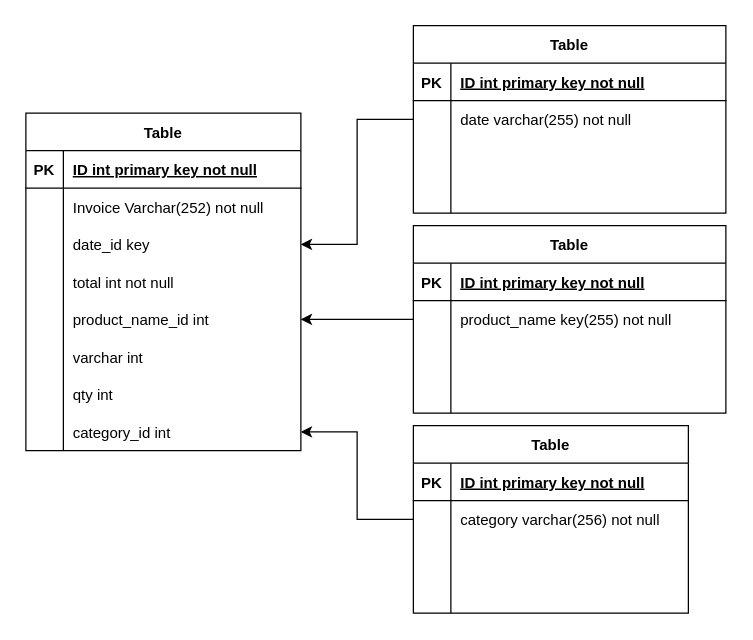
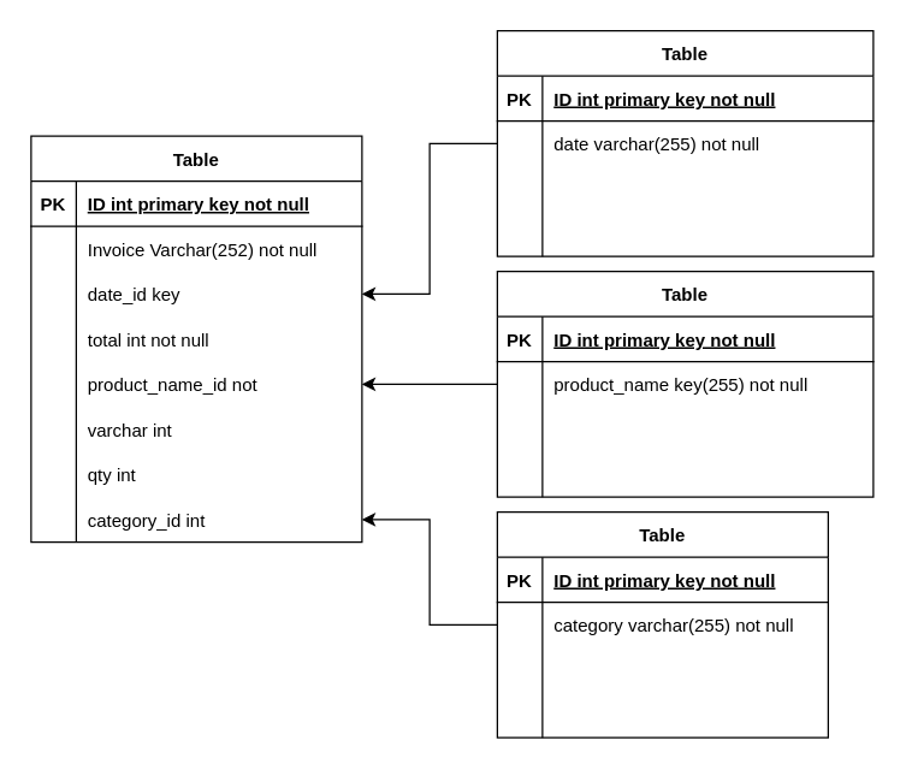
  <mxCell id="0" />
  <mxCell id="1" parent="0" />
  <mxCell id="2" value="Table" style="shape=table;startSize=30;container=1;collapsible=1;childLayout=tableLayout;fixedRows=1;rowLines=0;fontStyle=1;align=center;resizeLast=1;" vertex="1" parent="1"><mxGeometry x="20" y="90" width="220" height="270" as="geometry" /></mxCell>
  <mxCell id="3" value="" style="shape=partialRectangle;collapsible=0;dropTarget=0;pointerEvents=0;fillColor=none;top=0;left=0;bottom=1;right=0;points=[[0,0.5],[1,0.5]];portConstraint=eastwest;" vertex="1" parent="2"><mxGeometry y="30" width="220" height="30" as="geometry" /></mxCell>
  <mxCell id="4" value="PK" style="shape=partialRectangle;connectable=0;fillColor=none;top=0;left=0;bottom=0;right=0;fontStyle=1;overflow=hidden;" vertex="1" parent="3"><mxGeometry width="30" height="30" as="geometry" /></mxCell>
  <mxCell id="5" value="ID int primary key not null" style="shape=partialRectangle;connectable=0;fillColor=none;top=0;left=0;bottom=0;right=0;align=left;spacingLeft=6;fontStyle=5;overflow=hidden;" vertex="1" parent="3"><mxGeometry x="30" width="190" height="30" as="geometry" /></mxCell>
  <mxCell id="6" value="" style="shape=partialRectangle;collapsible=0;dropTarget=0;pointerEvents=0;fillColor=none;top=0;left=0;bottom=0;right=0;points=[[0,0.5],[1,0.5]];portConstraint=eastwest;" vertex="1" parent="2"><mxGeometry y="60" width="220" height="30" as="geometry" /></mxCell>
  <mxCell id="7" value="" style="shape=partialRectangle;connectable=0;fillColor=none;top=0;left=0;bottom=0;right=0;editable=1;overflow=hidden;" vertex="1" parent="6"><mxGeometry width="30" height="30" as="geometry" /></mxCell>
  <mxCell id="8" value="Invoice Varchar(252) not null" style="shape=partialRectangle;connectable=0;fillColor=none;top=0;left=0;bottom=0;right=0;align=left;spacingLeft=6;overflow=hidden;" vertex="1" parent="6"><mxGeometry x="30" width="190" height="30" as="geometry" /></mxCell>
  <mxCell id="9" value="" style="shape=partialRectangle;collapsible=0;dropTarget=0;pointerEvents=0;fillColor=none;top=0;left=0;bottom=0;right=0;points=[[0,0.5],[1,0.5]];portConstraint=eastwest;" vertex="1" parent="2"><mxGeometry y="90" width="220" height="30" as="geometry" /></mxCell>
  <mxCell id="10" value="" style="shape=partialRectangle;connectable=0;fillColor=none;top=0;left=0;bottom=0;right=0;editable=1;overflow=hidden;" vertex="1" parent="9"><mxGeometry width="30" height="30" as="geometry" /></mxCell>
  <mxCell id="11" value="date_id key" style="shape=partialRectangle;connectable=0;fillColor=none;top=0;left=0;bottom=0;right=0;align=left;spacingLeft=6;overflow=hidden;" vertex="1" parent="9"><mxGeometry x="30" width="190" height="30" as="geometry" /></mxCell>
  <mxCell id="12" value="" style="shape=partialRectangle;collapsible=0;dropTarget=0;pointerEvents=0;fillColor=none;top=0;left=0;bottom=0;right=0;points=[[0,0.5],[1,0.5]];portConstraint=eastwest;" vertex="1" parent="2"><mxGeometry y="120" width="220" height="30" as="geometry" /></mxCell>
  <mxCell id="13" value="" style="shape=partialRectangle;connectable=0;fillColor=none;top=0;left=0;bottom=0;right=0;editable=1;overflow=hidden;" vertex="1" parent="12"><mxGeometry width="30" height="30" as="geometry" /></mxCell>
  <mxCell id="14" value="total int not null" style="shape=partialRectangle;connectable=0;fillColor=none;top=0;left=0;bottom=0;right=0;align=left;spacingLeft=6;overflow=hidden;" vertex="1" parent="12"><mxGeometry x="30" width="190" height="30" as="geometry" /></mxCell>
  <mxCell id="15" value="" style="shape=partialRectangle;collapsible=0;dropTarget=0;pointerEvents=0;fillColor=none;top=0;left=0;bottom=0;right=0;points=[[0,0.5],[1,0.5]];portConstraint=eastwest;" vertex="1" parent="2"><mxGeometry y="150" width="220" height="30" as="geometry" /></mxCell>
  <mxCell id="16" value="" style="shape=partialRectangle;connectable=0;fillColor=none;top=0;left=0;bottom=0;right=0;editable=1;overflow=hidden;" vertex="1" parent="15"><mxGeometry width="30" height="30" as="geometry" /></mxCell>
- <mxCell id="17" value="product_name_id int" style="shape=partialRectangle;connectable=0;fillColor=none;top=0;left=0;bottom=0;right=0;align=left;spacingLeft=6;overflow=hidden;" vertex="1" parent="15"><mxGeometry x="30" width="190" height="30" as="geometry" /></mxCell>
+ <mxCell id="17" value="product_name_id not" style="shape=partialRectangle;connectable=0;fillColor=none;top=0;left=0;bottom=0;right=0;align=left;spacingLeft=6;overflow=hidden;" vertex="1" parent="15"><mxGeometry x="30" width="190" height="30" as="geometry" /></mxCell>
  <mxCell id="18" value="" style="shape=partialRectangle;collapsible=0;dropTarget=0;pointerEvents=0;fillColor=none;top=0;left=0;bottom=0;right=0;points=[[0,0.5],[1,0.5]];portConstraint=eastwest;" vertex="1" parent="2"><mxGeometry y="180" width="220" height="30" as="geometry" /></mxCell>
  <mxCell id="19" value="" style="shape=partialRectangle;connectable=0;fillColor=none;top=0;left=0;bottom=0;right=0;editable=1;overflow=hidden;" vertex="1" parent="18"><mxGeometry width="30" height="30" as="geometry" /></mxCell>
  <mxCell id="20" value="varchar int" style="shape=partialRectangle;connectable=0;fillColor=none;top=0;left=0;bottom=0;right=0;align=left;spacingLeft=6;overflow=hidden;" vertex="1" parent="18"><mxGeometry x="30" width="190" height="30" as="geometry" /></mxCell>
  <mxCell id="21" value="" style="shape=partialRectangle;collapsible=0;dropTarget=0;pointerEvents=0;fillColor=none;top=0;left=0;bottom=0;right=0;points=[[0,0.5],[1,0.5]];portConstraint=eastwest;" vertex="1" parent="2"><mxGeometry y="210" width="220" height="30" as="geometry" /></mxCell>
  <mxCell id="22" value="" style="shape=partialRectangle;connectable=0;fillColor=none;top=0;left=0;bottom=0;right=0;editable=1;overflow=hidden;" vertex="1" parent="21"><mxGeometry width="30" height="30" as="geometry" /></mxCell>
  <mxCell id="23" value="qty int" style="shape=partialRectangle;connectable=0;fillColor=none;top=0;left=0;bottom=0;right=0;align=left;spacingLeft=6;overflow=hidden;" vertex="1" parent="21"><mxGeometry x="30" width="190" height="30" as="geometry" /></mxCell>
  <mxCell id="24" value="" style="shape=partialRectangle;collapsible=0;dropTarget=0;pointerEvents=0;fillColor=none;top=0;left=0;bottom=0;right=0;points=[[0,0.5],[1,0.5]];portConstraint=eastwest;" vertex="1" parent="2"><mxGeometry y="240" width="220" height="30" as="geometry" /></mxCell>
  <mxCell id="25" value="" style="shape=partialRectangle;connectable=0;fillColor=none;top=0;left=0;bottom=0;right=0;editable=1;overflow=hidden;" vertex="1" parent="24"><mxGeometry width="30" height="30" as="geometry" /></mxCell>
  <mxCell id="26" value="category_id int" style="shape=partialRectangle;connectable=0;fillColor=none;top=0;left=0;bottom=0;right=0;align=left;spacingLeft=6;overflow=hidden;" vertex="1" parent="24"><mxGeometry x="30" width="190" height="30" as="geometry" /></mxCell>
  <mxCell id="27" value="Table" style="shape=table;startSize=30;container=1;collapsible=1;childLayout=tableLayout;fixedRows=1;rowLines=0;fontStyle=1;align=center;resizeLast=1;" vertex="1" parent="1"><mxGeometry x="330" y="340" width="220" height="150" as="geometry" /></mxCell>
  <mxCell id="28" value="" style="shape=partialRectangle;collapsible=0;dropTarget=0;pointerEvents=0;fillColor=none;top=0;left=0;bottom=1;right=0;points=[[0,0.5],[1,0.5]];portConstraint=eastwest;" vertex="1" parent="27"><mxGeometry y="30" width="220" height="30" as="geometry" /></mxCell>
  <mxCell id="29" value="PK" style="shape=partialRectangle;connectable=0;fillColor=none;top=0;left=0;bottom=0;right=0;fontStyle=1;overflow=hidden;" vertex="1" parent="28"><mxGeometry width="30" height="30" as="geometry" /></mxCell>
  <mxCell id="30" value="ID int primary key not null" style="shape=partialRectangle;connectable=0;fillColor=none;top=0;left=0;bottom=0;right=0;align=left;spacingLeft=6;fontStyle=5;overflow=hidden;" vertex="1" parent="28"><mxGeometry x="30" width="190" height="30" as="geometry" /></mxCell>
  <mxCell id="31" value="" style="shape=partialRectangle;collapsible=0;dropTarget=0;pointerEvents=0;fillColor=none;top=0;left=0;bottom=0;right=0;points=[[0,0.5],[1,0.5]];portConstraint=eastwest;" vertex="1" parent="27"><mxGeometry y="60" width="220" height="30" as="geometry" /></mxCell>
  <mxCell id="32" value="" style="shape=partialRectangle;connectable=0;fillColor=none;top=0;left=0;bottom=0;right=0;editable=1;overflow=hidden;" vertex="1" parent="31"><mxGeometry width="30" height="30" as="geometry" /></mxCell>
- <mxCell id="33" value="category varchar(256) not null" style="shape=partialRectangle;connectable=0;fillColor=none;top=0;left=0;bottom=0;right=0;align=left;spacingLeft=6;overflow=hidden;" vertex="1" parent="31"><mxGeometry x="30" width="190" height="30" as="geometry" /></mxCell>
+ <mxCell id="33" value="category varchar(255) not null" style="shape=partialRectangle;connectable=0;fillColor=none;top=0;left=0;bottom=0;right=0;align=left;spacingLeft=6;overflow=hidden;" vertex="1" parent="31"><mxGeometry x="30" width="190" height="30" as="geometry" /></mxCell>
  <mxCell id="34" value="" style="shape=partialRectangle;collapsible=0;dropTarget=0;pointerEvents=0;fillColor=none;top=0;left=0;bottom=0;right=0;points=[[0,0.5],[1,0.5]];portConstraint=eastwest;" vertex="1" parent="27"><mxGeometry y="90" width="220" height="30" as="geometry" /></mxCell>
  <mxCell id="35" value="" style="shape=partialRectangle;connectable=0;fillColor=none;top=0;left=0;bottom=0;right=0;editable=1;overflow=hidden;" vertex="1" parent="34"><mxGeometry width="30" height="30" as="geometry" /></mxCell>
  <mxCell id="36" value="" style="shape=partialRectangle;connectable=0;fillColor=none;top=0;left=0;bottom=0;right=0;align=left;spacingLeft=6;overflow=hidden;" vertex="1" parent="34"><mxGeometry x="30" width="190" height="30" as="geometry" /></mxCell>
  <mxCell id="37" value="" style="shape=partialRectangle;collapsible=0;dropTarget=0;pointerEvents=0;fillColor=none;top=0;left=0;bottom=0;right=0;points=[[0,0.5],[1,0.5]];portConstraint=eastwest;" vertex="1" parent="27"><mxGeometry y="120" width="220" height="30" as="geometry" /></mxCell>
  <mxCell id="38" value="" style="shape=partialRectangle;connectable=0;fillColor=none;top=0;left=0;bottom=0;right=0;editable=1;overflow=hidden;" vertex="1" parent="37"><mxGeometry width="30" height="30" as="geometry" /></mxCell>
  <mxCell id="39" value="" style="shape=partialRectangle;connectable=0;fillColor=none;top=0;left=0;bottom=0;right=0;align=left;spacingLeft=6;overflow=hidden;" vertex="1" parent="37"><mxGeometry x="30" width="190" height="30" as="geometry" /></mxCell>
  <mxCell id="40" value="Table" style="shape=table;startSize=30;container=1;collapsible=1;childLayout=tableLayout;fixedRows=1;rowLines=0;fontStyle=1;align=center;resizeLast=1;" vertex="1" parent="1"><mxGeometry x="330" y="180" width="250" height="150" as="geometry" /></mxCell>
  <mxCell id="41" value="" style="shape=partialRectangle;collapsible=0;dropTarget=0;pointerEvents=0;fillColor=none;top=0;left=0;bottom=1;right=0;points=[[0,0.5],[1,0.5]];portConstraint=eastwest;" vertex="1" parent="40"><mxGeometry y="30" width="250" height="30" as="geometry" /></mxCell>
  <mxCell id="42" value="PK" style="shape=partialRectangle;connectable=0;fillColor=none;top=0;left=0;bottom=0;right=0;fontStyle=1;overflow=hidden;" vertex="1" parent="41"><mxGeometry width="30" height="30" as="geometry" /></mxCell>
  <mxCell id="43" value="ID int primary key not null" style="shape=partialRectangle;connectable=0;fillColor=none;top=0;left=0;bottom=0;right=0;align=left;spacingLeft=6;fontStyle=5;overflow=hidden;" vertex="1" parent="41"><mxGeometry x="30" width="220" height="30" as="geometry" /></mxCell>
  <mxCell id="44" value="" style="shape=partialRectangle;collapsible=0;dropTarget=0;pointerEvents=0;fillColor=none;top=0;left=0;bottom=0;right=0;points=[[0,0.5],[1,0.5]];portConstraint=eastwest;" vertex="1" parent="40"><mxGeometry y="60" width="250" height="30" as="geometry" /></mxCell>
  <mxCell id="45" value="" style="shape=partialRectangle;connectable=0;fillColor=none;top=0;left=0;bottom=0;right=0;editable=1;overflow=hidden;" vertex="1" parent="44"><mxGeometry width="30" height="30" as="geometry" /></mxCell>
  <mxCell id="46" value="product_name key(255) not null" style="shape=partialRectangle;connectable=0;fillColor=none;top=0;left=0;bottom=0;right=0;align=left;spacingLeft=6;overflow=hidden;" vertex="1" parent="44"><mxGeometry x="30" width="220" height="30" as="geometry" /></mxCell>
  <mxCell id="47" value="" style="shape=partialRectangle;collapsible=0;dropTarget=0;pointerEvents=0;fillColor=none;top=0;left=0;bottom=0;right=0;points=[[0,0.5],[1,0.5]];portConstraint=eastwest;" vertex="1" parent="40"><mxGeometry y="90" width="250" height="30" as="geometry" /></mxCell>
  <mxCell id="48" value="" style="shape=partialRectangle;connectable=0;fillColor=none;top=0;left=0;bottom=0;right=0;editable=1;overflow=hidden;" vertex="1" parent="47"><mxGeometry width="30" height="30" as="geometry" /></mxCell>
  <mxCell id="49" value="" style="shape=partialRectangle;connectable=0;fillColor=none;top=0;left=0;bottom=0;right=0;align=left;spacingLeft=6;overflow=hidden;" vertex="1" parent="47"><mxGeometry x="30" width="220" height="30" as="geometry" /></mxCell>
  <mxCell id="50" value="" style="shape=partialRectangle;collapsible=0;dropTarget=0;pointerEvents=0;fillColor=none;top=0;left=0;bottom=0;right=0;points=[[0,0.5],[1,0.5]];portConstraint=eastwest;" vertex="1" parent="40"><mxGeometry y="120" width="250" height="30" as="geometry" /></mxCell>
  <mxCell id="51" value="" style="shape=partialRectangle;connectable=0;fillColor=none;top=0;left=0;bottom=0;right=0;editable=1;overflow=hidden;" vertex="1" parent="50"><mxGeometry width="30" height="30" as="geometry" /></mxCell>
  <mxCell id="52" value="" style="shape=partialRectangle;connectable=0;fillColor=none;top=0;left=0;bottom=0;right=0;align=left;spacingLeft=6;overflow=hidden;" vertex="1" parent="50"><mxGeometry x="30" width="220" height="30" as="geometry" /></mxCell>
  <mxCell id="53" style="edgeStyle=orthogonalEdgeStyle;rounded=0;orthogonalLoop=1;jettySize=auto;html=1;exitX=0;exitY=0.5;exitDx=0;exitDy=0;entryX=1;entryY=0.5;entryDx=0;entryDy=0;" edge="1" parent="1" source="31" target="24"><mxGeometry relative="1" as="geometry" /></mxCell>
  <mxCell id="54" style="edgeStyle=orthogonalEdgeStyle;rounded=0;orthogonalLoop=1;jettySize=auto;html=1;entryX=1;entryY=0.5;entryDx=0;entryDy=0;" edge="1" parent="1" source="44" target="15"><mxGeometry relative="1" as="geometry" /></mxCell>
  <mxCell id="55" value="Table" style="shape=table;startSize=30;container=1;collapsible=1;childLayout=tableLayout;fixedRows=1;rowLines=0;fontStyle=1;align=center;resizeLast=1;" vertex="1" parent="1"><mxGeometry x="330" y="20" width="250" height="150" as="geometry" /></mxCell>
  <mxCell id="56" value="" style="shape=partialRectangle;collapsible=0;dropTarget=0;pointerEvents=0;fillColor=none;top=0;left=0;bottom=1;right=0;points=[[0,0.5],[1,0.5]];portConstraint=eastwest;" vertex="1" parent="55"><mxGeometry y="30" width="250" height="30" as="geometry" /></mxCell>
  <mxCell id="57" value="PK" style="shape=partialRectangle;connectable=0;fillColor=none;top=0;left=0;bottom=0;right=0;fontStyle=1;overflow=hidden;" vertex="1" parent="56"><mxGeometry width="30" height="30" as="geometry" /></mxCell>
  <mxCell id="58" value="ID int primary key not null" style="shape=partialRectangle;connectable=0;fillColor=none;top=0;left=0;bottom=0;right=0;align=left;spacingLeft=6;fontStyle=5;overflow=hidden;" vertex="1" parent="56"><mxGeometry x="30" width="220" height="30" as="geometry" /></mxCell>
  <mxCell id="59" value="" style="shape=partialRectangle;collapsible=0;dropTarget=0;pointerEvents=0;fillColor=none;top=0;left=0;bottom=0;right=0;points=[[0,0.5],[1,0.5]];portConstraint=eastwest;" vertex="1" parent="55"><mxGeometry y="60" width="250" height="30" as="geometry" /></mxCell>
  <mxCell id="60" value="" style="shape=partialRectangle;connectable=0;fillColor=none;top=0;left=0;bottom=0;right=0;editable=1;overflow=hidden;" vertex="1" parent="59"><mxGeometry width="30" height="30" as="geometry" /></mxCell>
  <mxCell id="61" value="date varchar(255) not null" style="shape=partialRectangle;connectable=0;fillColor=none;top=0;left=0;bottom=0;right=0;align=left;spacingLeft=6;overflow=hidden;" vertex="1" parent="59"><mxGeometry x="30" width="220" height="30" as="geometry" /></mxCell>
  <mxCell id="62" value="" style="shape=partialRectangle;collapsible=0;dropTarget=0;pointerEvents=0;fillColor=none;top=0;left=0;bottom=0;right=0;points=[[0,0.5],[1,0.5]];portConstraint=eastwest;" vertex="1" parent="55"><mxGeometry y="90" width="250" height="30" as="geometry" /></mxCell>
  <mxCell id="63" value="" style="shape=partialRectangle;connectable=0;fillColor=none;top=0;left=0;bottom=0;right=0;editable=1;overflow=hidden;" vertex="1" parent="62"><mxGeometry width="30" height="30" as="geometry" /></mxCell>
  <mxCell id="64" value="" style="shape=partialRectangle;connectable=0;fillColor=none;top=0;left=0;bottom=0;right=0;align=left;spacingLeft=6;overflow=hidden;" vertex="1" parent="62"><mxGeometry x="30" width="220" height="30" as="geometry" /></mxCell>
  <mxCell id="65" value="" style="shape=partialRectangle;collapsible=0;dropTarget=0;pointerEvents=0;fillColor=none;top=0;left=0;bottom=0;right=0;points=[[0,0.5],[1,0.5]];portConstraint=eastwest;" vertex="1" parent="55"><mxGeometry y="120" width="250" height="30" as="geometry" /></mxCell>
  <mxCell id="66" value="" style="shape=partialRectangle;connectable=0;fillColor=none;top=0;left=0;bottom=0;right=0;editable=1;overflow=hidden;" vertex="1" parent="65"><mxGeometry width="30" height="30" as="geometry" /></mxCell>
  <mxCell id="67" value="" style="shape=partialRectangle;connectable=0;fillColor=none;top=0;left=0;bottom=0;right=0;align=left;spacingLeft=6;overflow=hidden;" vertex="1" parent="65"><mxGeometry x="30" width="220" height="30" as="geometry" /></mxCell>
  <mxCell id="68" style="edgeStyle=orthogonalEdgeStyle;rounded=0;orthogonalLoop=1;jettySize=auto;html=1;exitX=0;exitY=0.5;exitDx=0;exitDy=0;" edge="1" parent="1" source="59" target="9"><mxGeometry relative="1" as="geometry" /></mxCell>
